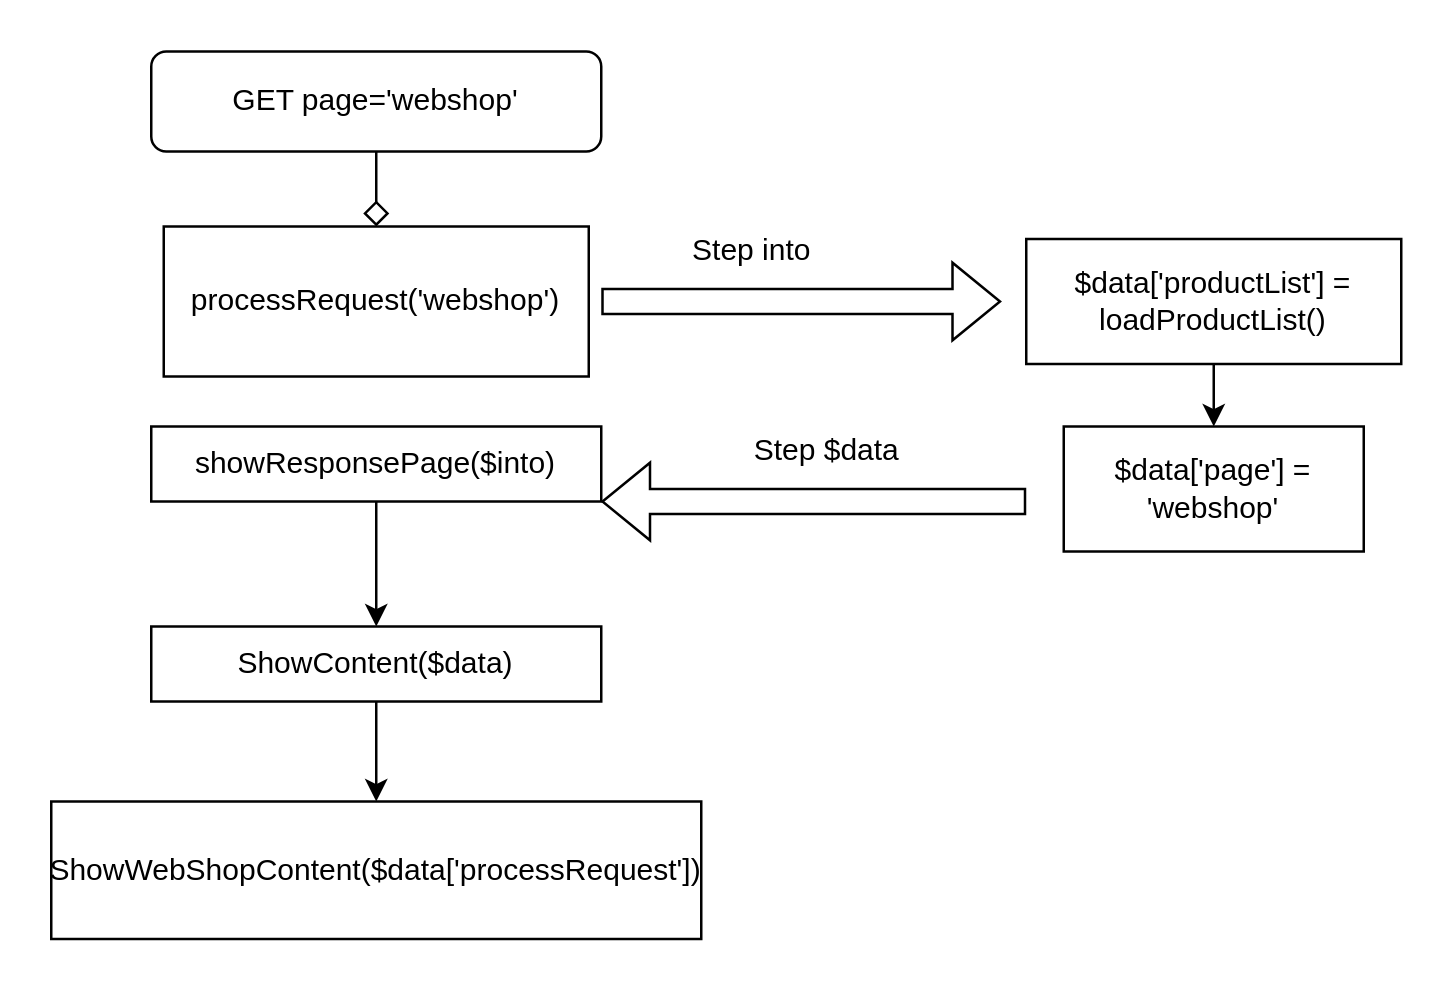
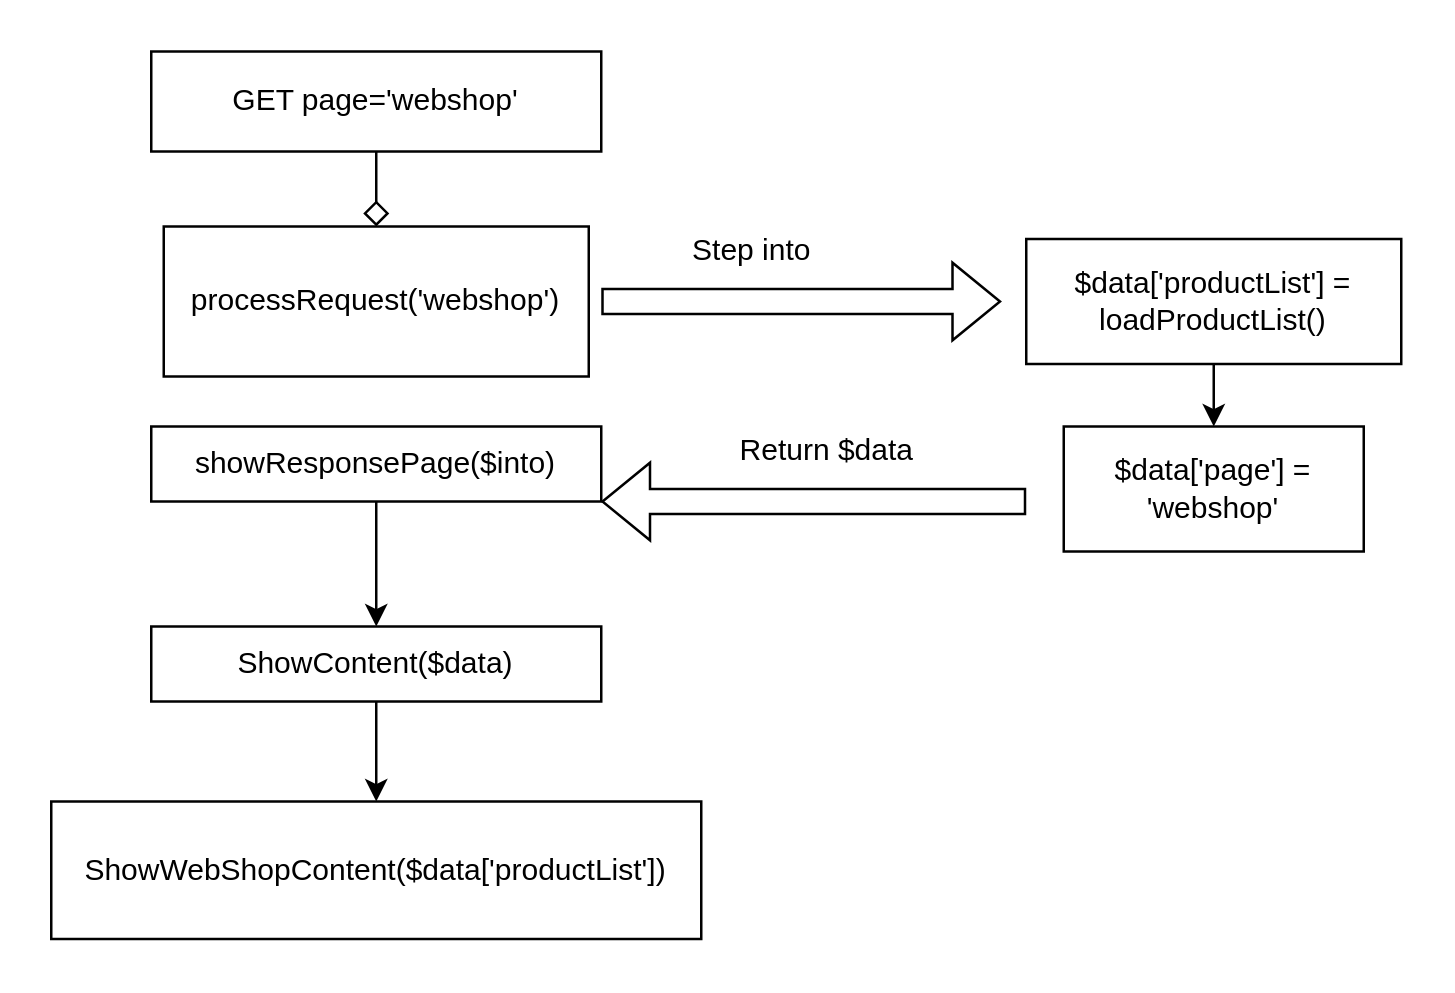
  <mxCell id="0" />
  <mxCell id="1" parent="0" />
  <mxCell id="2" value="" style="rounded=0;html=1;jettySize=auto;orthogonalLoop=1;fontSize=11;endArrow=diamond;endFill=0;endSize=8;strokeWidth=1;shadow=0;labelBackgroundColor=none;edgeStyle=orthogonalEdgeStyle;entryX=0.5;entryY=0;entryDx=0;entryDy=0;" parent="1" source="3" target="4" edge="1"><mxGeometry relative="1" as="geometry" /></mxCell>
- <mxCell id="3" value="GET page='webshop'" style="rounded=1;whiteSpace=wrap;html=1;fontSize=12;glass=0;strokeWidth=1;shadow=0;" parent="1" vertex="1"><mxGeometry x="60" y="20" width="180" height="40" as="geometry" /></mxCell>
+ <mxCell id="3" value="GET page='webshop'" style="whiteSpace=wrap;html=1;fontSize=12;glass=0;strokeWidth=1;shadow=0;rounded=0;" parent="1" vertex="1"><mxGeometry x="60" y="20" width="180" height="40" as="geometry" /></mxCell>
  <mxCell id="4" value="processRequest('webshop')" style="rounded=0;whiteSpace=wrap;html=1;" parent="1" vertex="1"><mxGeometry x="65" y="90" width="170" height="60" as="geometry" /></mxCell>
  <mxCell id="5" value="" style="edgeStyle=orthogonalEdgeStyle;rounded=0;orthogonalLoop=1;jettySize=auto;html=1;" edge="1" parent="1" source="6" target="8"><mxGeometry relative="1" as="geometry" /></mxCell>
  <mxCell id="6" value="&lt;div&gt;$data['productList'] = &lt;br&gt;&lt;/div&gt;&lt;div&gt;loadProductList()&lt;br&gt;&lt;/div&gt;" style="rounded=0;whiteSpace=wrap;html=1;" parent="1" vertex="1"><mxGeometry x="410" y="95" width="150" height="50" as="geometry" /></mxCell>
  <mxCell id="7" value="" style="shape=flexArrow;endArrow=classic;html=1;rounded=0;" edge="1" parent="1"><mxGeometry width="50" height="50" relative="1" as="geometry"><mxPoint x="240" y="120" as="sourcePoint" /><mxPoint x="400" y="120" as="targetPoint" /></mxGeometry></mxCell>
  <mxCell id="8" value="&lt;div&gt;$data['page'] = 'webshop'&lt;br&gt;&lt;/div&gt;" style="whiteSpace=wrap;html=1;rounded=0;" vertex="1" parent="1"><mxGeometry x="425" y="170" width="120" height="50" as="geometry" /></mxCell>
  <mxCell id="9" value="" style="shape=flexArrow;endArrow=classic;html=1;rounded=0;" edge="1" parent="1"><mxGeometry width="50" height="50" relative="1" as="geometry"><mxPoint x="410" y="200" as="sourcePoint" /><mxPoint x="240" y="200" as="targetPoint" /></mxGeometry></mxCell>
  <mxCell id="10" value="Step into" style="text;html=1;align=center;verticalAlign=middle;resizable=0;points=[];autosize=1;strokeColor=none;fillColor=none;" vertex="1" parent="1"><mxGeometry x="270" y="90" width="60" height="20" as="geometry" /></mxCell>
- <mxCell id="11" value="Step $data" style="text;html=1;align=center;verticalAlign=middle;resizable=0;points=[];autosize=1;strokeColor=none;fillColor=none;" vertex="1" parent="1"><mxGeometry x="285" y="170" width="90" height="20" as="geometry" /></mxCell>
+ <mxCell id="11" value="Return $data" style="text;html=1;align=center;verticalAlign=middle;resizable=0;points=[];autosize=1;strokeColor=none;fillColor=none;" vertex="1" parent="1"><mxGeometry x="285" y="170" width="90" height="20" as="geometry" /></mxCell>
  <mxCell id="12" value="" style="edgeStyle=orthogonalEdgeStyle;rounded=0;orthogonalLoop=1;jettySize=auto;html=1;" edge="1" parent="1" source="13" target="15"><mxGeometry relative="1" as="geometry" /></mxCell>
  <mxCell id="13" value="showResponsePage($into)" style="whiteSpace=wrap;html=1;" vertex="1" parent="1"><mxGeometry x="60" y="170" width="180" height="30" as="geometry" /></mxCell>
  <mxCell id="14" value="" style="edgeStyle=orthogonalEdgeStyle;rounded=0;orthogonalLoop=1;jettySize=auto;html=1;" edge="1" parent="1" source="15" target="16"><mxGeometry relative="1" as="geometry" /></mxCell>
  <mxCell id="15" value="ShowContent($data)" style="whiteSpace=wrap;html=1;" vertex="1" parent="1"><mxGeometry x="60" y="250" width="180" height="30" as="geometry" /></mxCell>
- <mxCell id="16" value="ShowWebShopContent($data['processRequest'])" style="whiteSpace=wrap;html=1;" vertex="1" parent="1"><mxGeometry x="20" y="320" width="260" height="55" as="geometry" /></mxCell>
+ <mxCell id="16" value="ShowWebShopContent($data['productList'])" style="whiteSpace=wrap;html=1;" vertex="1" parent="1"><mxGeometry x="20" y="320" width="260" height="55" as="geometry" /></mxCell>
